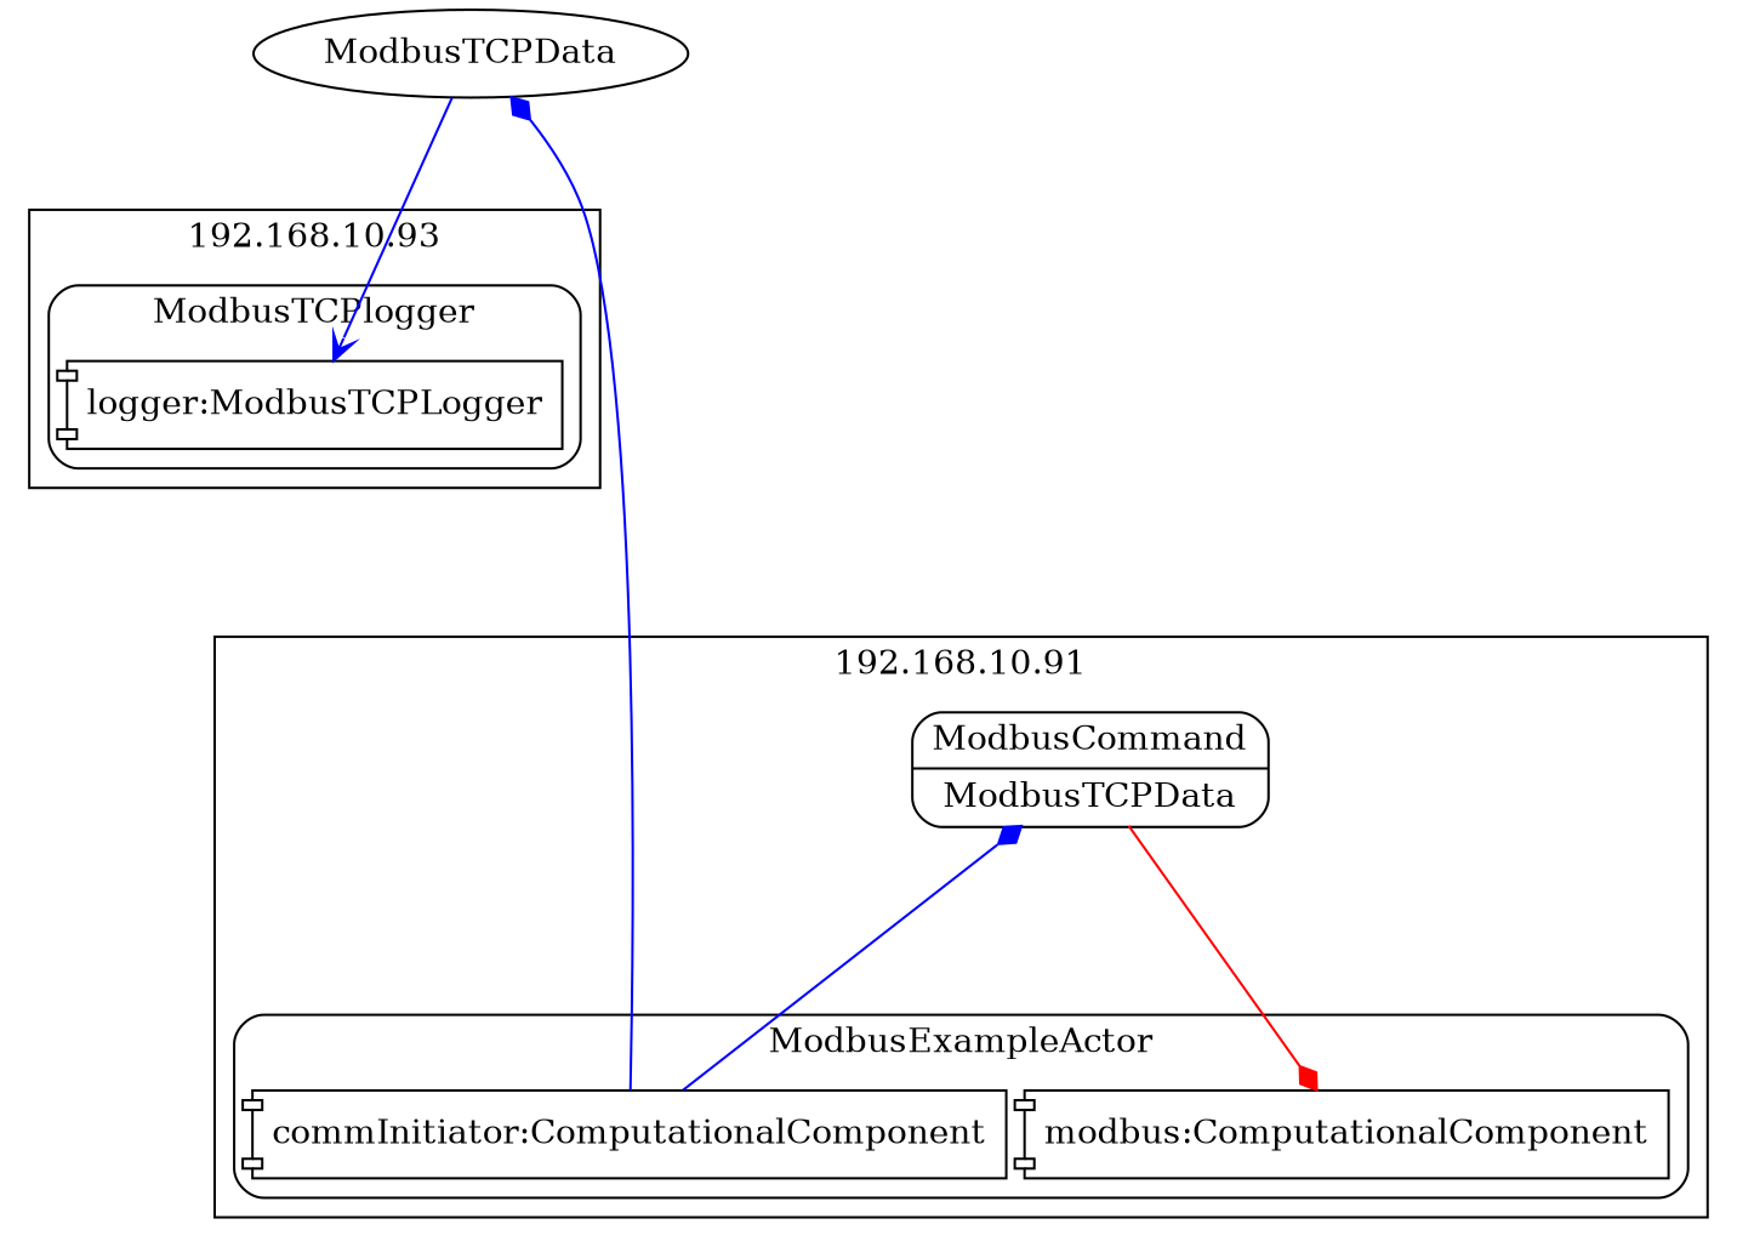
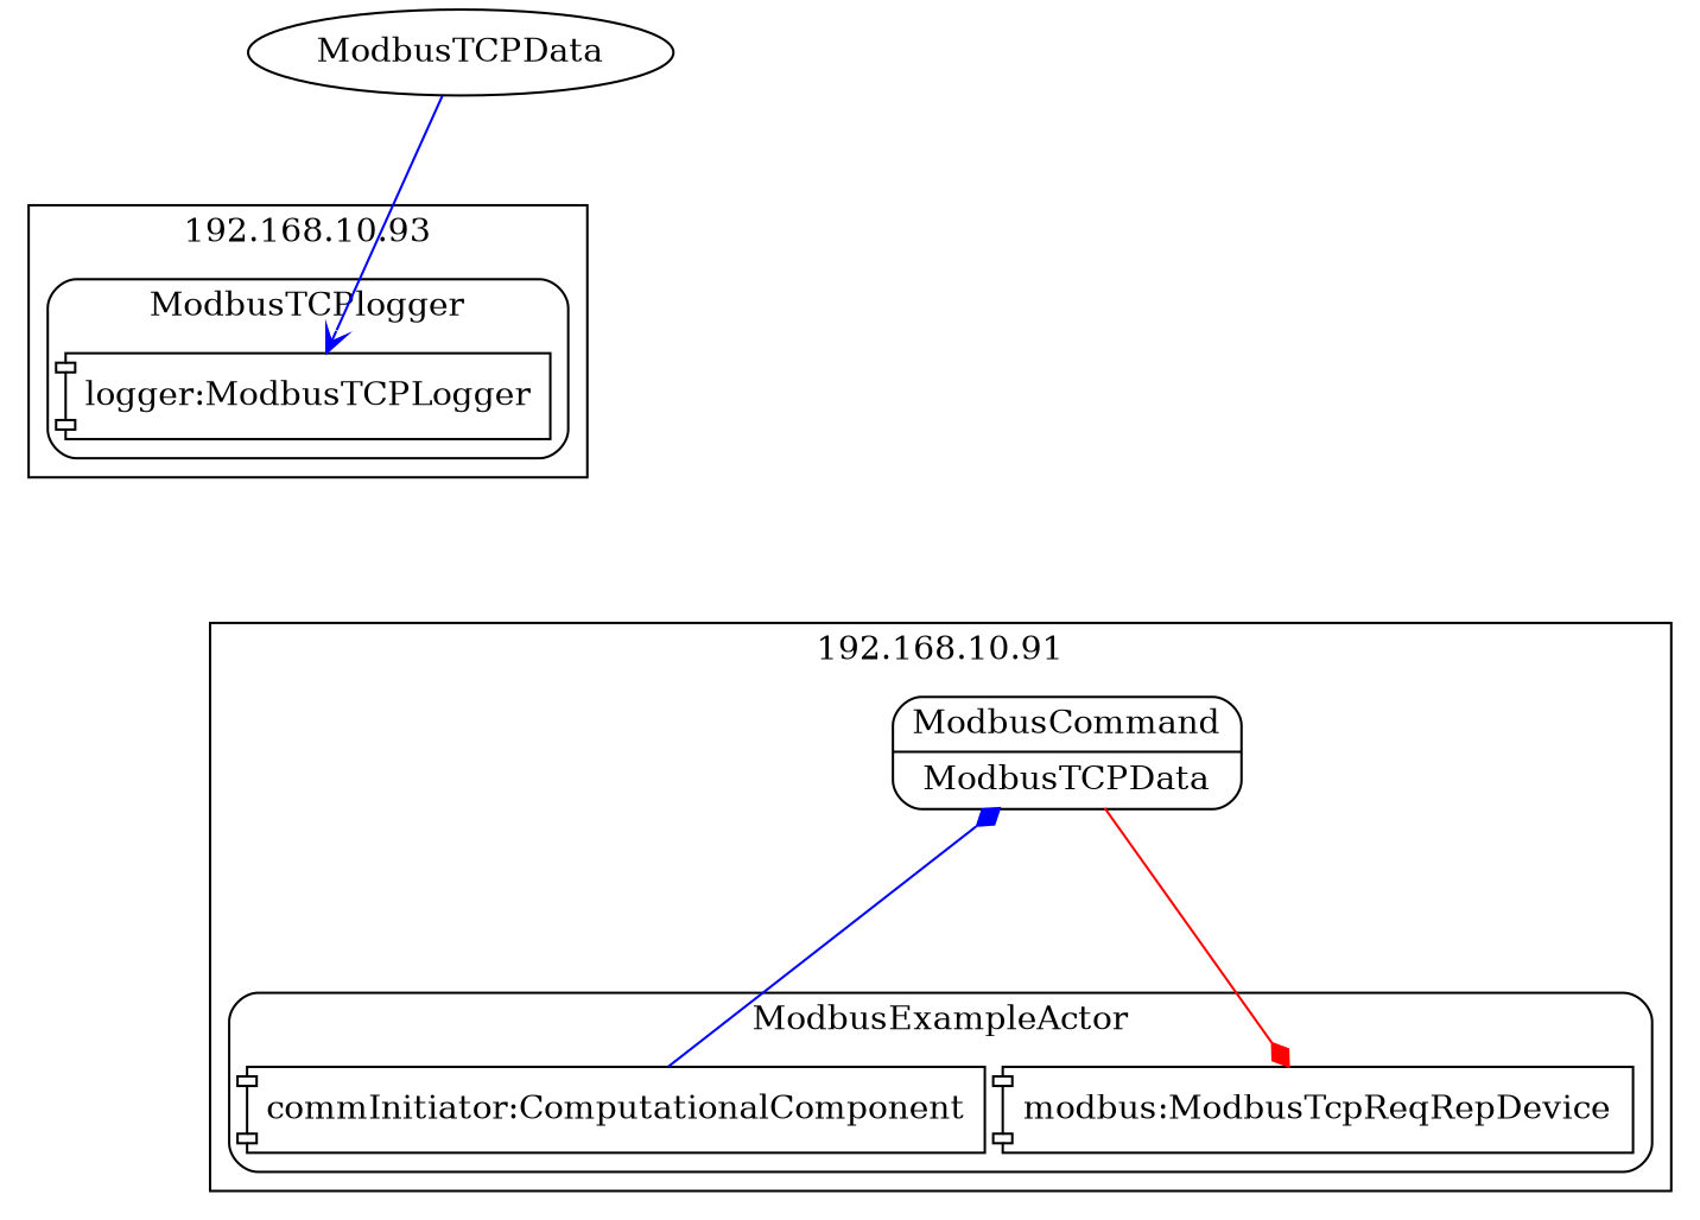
  digraph {
    nodesep=0.1
    rankdir=TB
    ranksep=1.5
    node [shape=component rank=max]
    edge [arrowhead=diamond color=blue]
    ModbusTCPData [shape=ellipse rank=""]
    n2 [label="{ModbusCommand | ModbusTCPData}" shape=Mrecord rank=""]
-   n3 [label="modbus:ComputationalComponent"]
+   n3 [label="modbus:ModbusTcpReqRepDevice"]
    n4 [label="commInitiator:ComputationalComponent"]
    n5 [label="logger:ModbusTCPLogger"]
    subgraph sub_1 {
      rank=min
      ModbusTCPData
    }
    subgraph cluster_2 {
      label="192.168.10.91"
      rank=max
      rankdir=BT
      subgraph sub_3 {
        label="192.168.10.91"
        rank=min
        rankdir=BT
        n2
      }
      subgraph cluster_4 {
        label=ModbusExampleActor
        rank=max
        rankdir=BT
        style=rounded
        n3
        n4
      }
    }
    subgraph cluster_5 {
      label="192.168.10.93"
      rank=max
      rankdir=BT
      subgraph cluster_6 {
        label=ModbusTCPlogger
        rank=max
        rankdir=BT
        style=rounded
        n5
      }
    }
    ModbusTCPData -> n5 [arrowhead=vee]
    n2 -> n3 [color=red]
-   n4 -> ModbusTCPData
    n4 -> n2
  }
